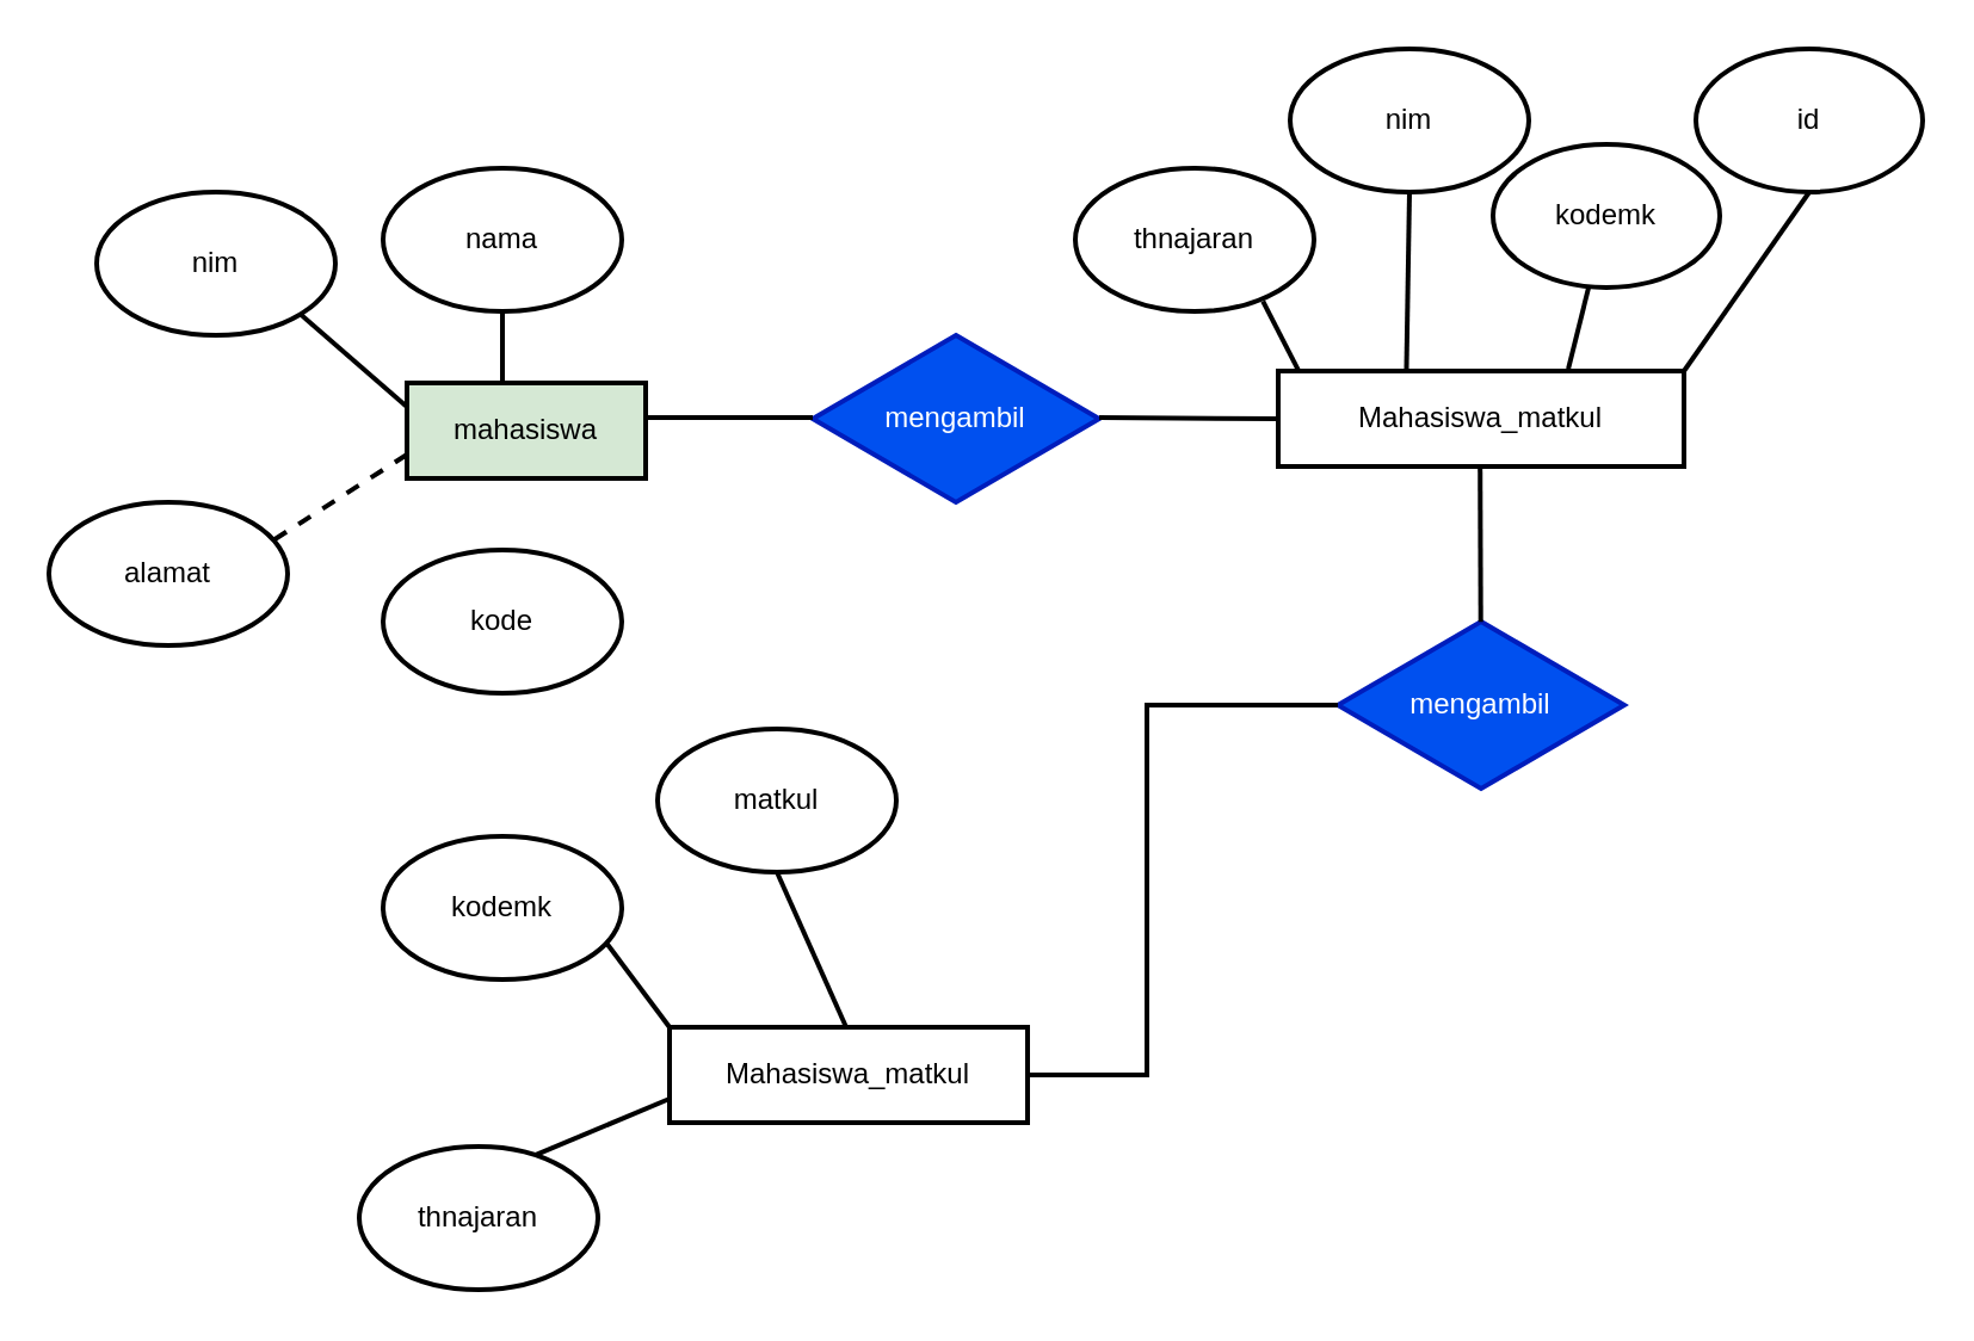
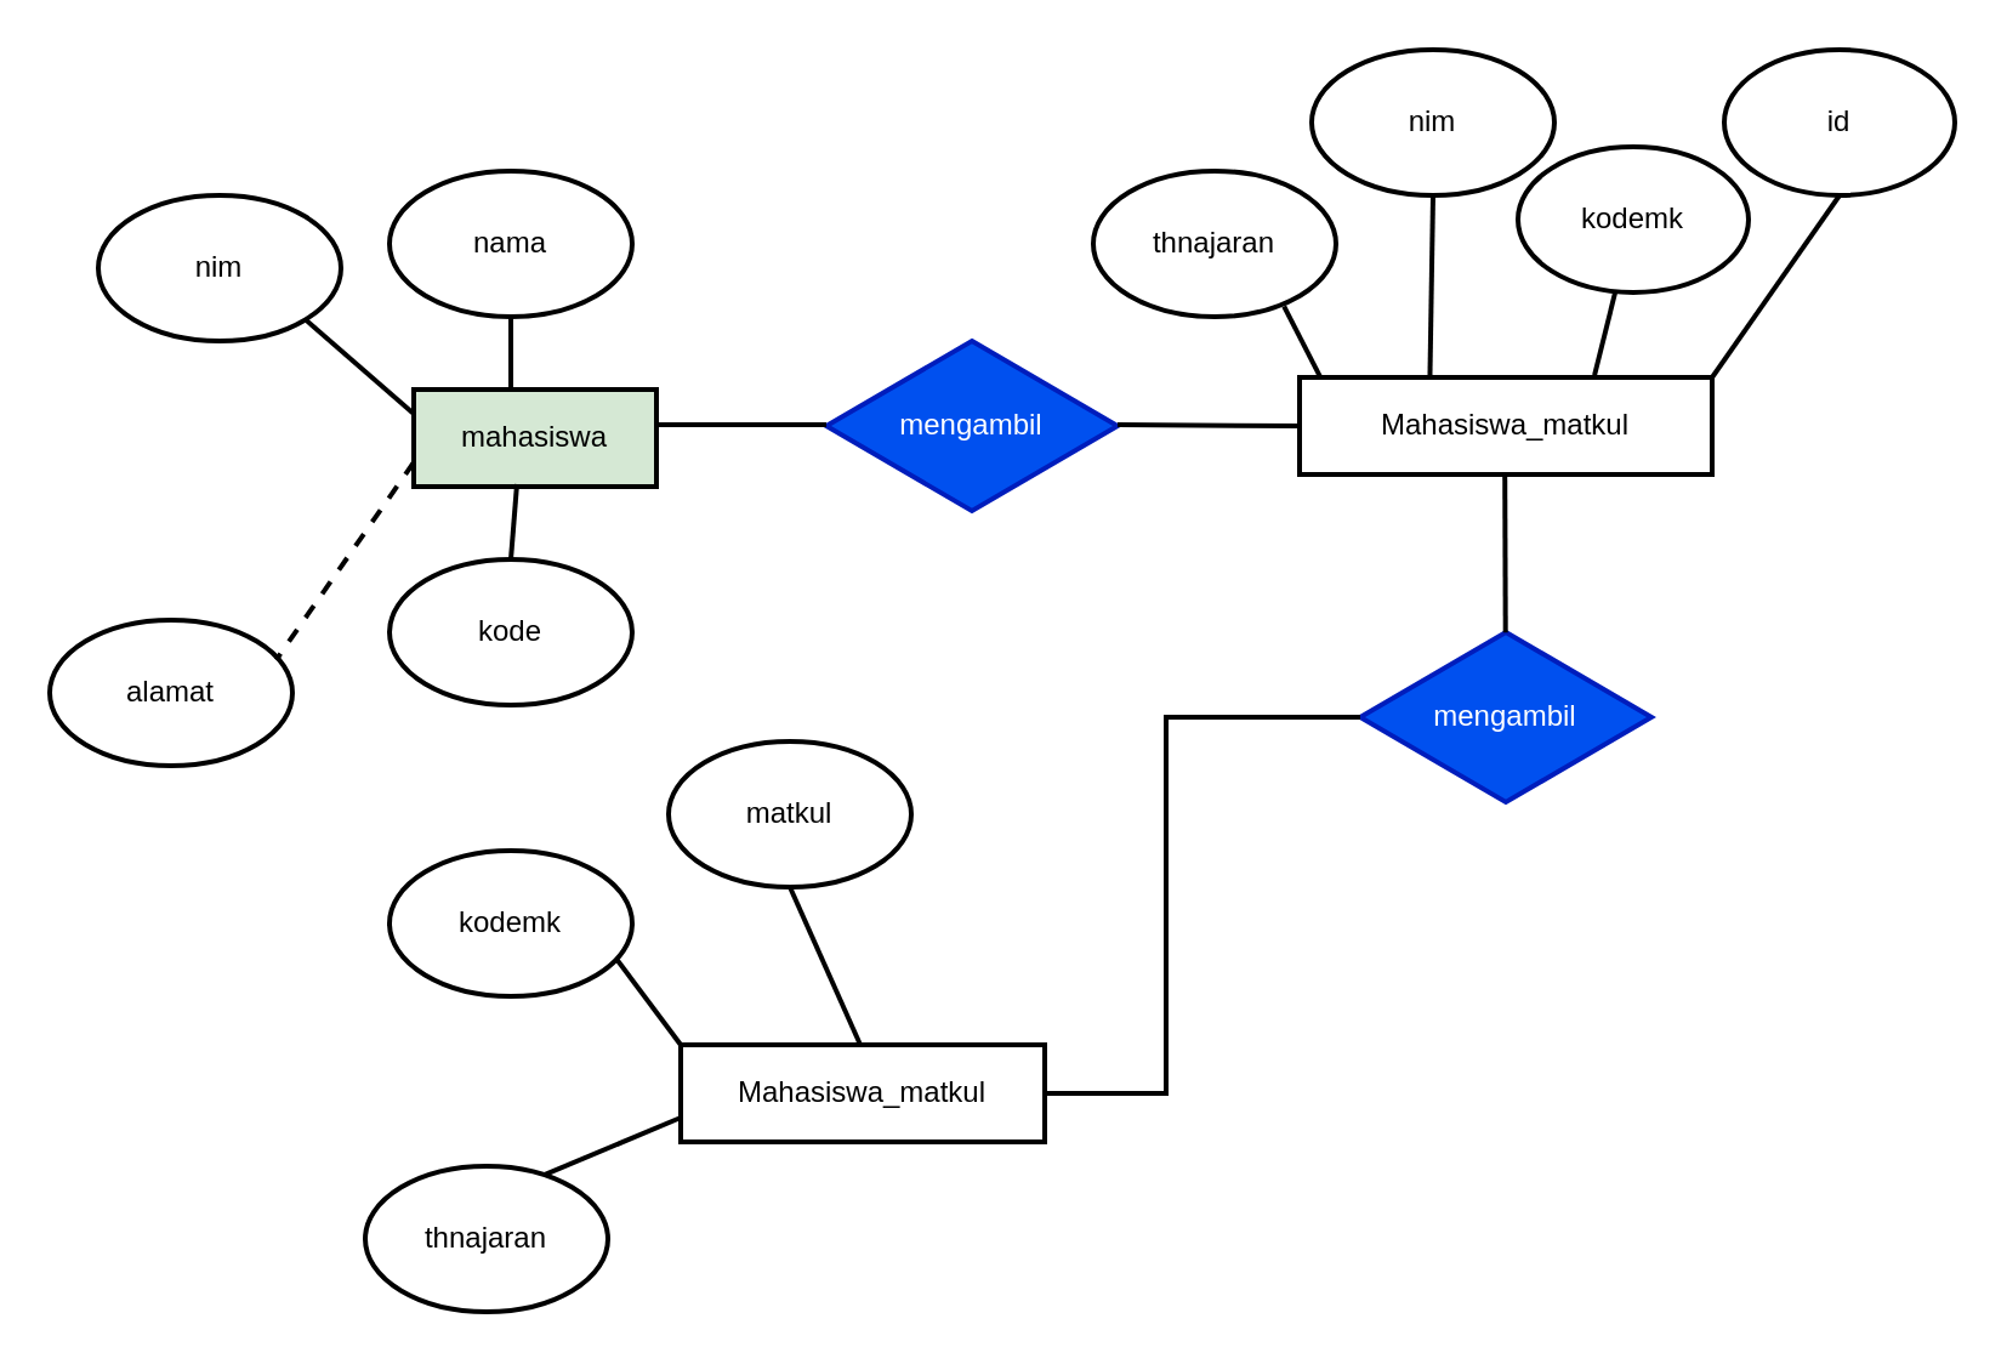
  <mxCell id="0" />
  <mxCell id="1" parent="0" />
  <mxCell id="2" value="nim" style="strokeWidth=2;html=1;shape=mxgraph.flowchart.start_1;whiteSpace=wrap;" vertex="1" parent="1"><mxGeometry x="40" y="80" width="100" height="60" as="geometry" /></mxCell>
  <mxCell id="3" value="nama" style="strokeWidth=2;html=1;shape=mxgraph.flowchart.start_1;whiteSpace=wrap;" vertex="1" parent="1"><mxGeometry x="160" y="70" width="100" height="60" as="geometry" /></mxCell>
  <mxCell id="4" value="kode" style="strokeWidth=2;html=1;shape=mxgraph.flowchart.start_1;whiteSpace=wrap;" vertex="1" parent="1"><mxGeometry x="160" y="230" width="100" height="60" as="geometry" /></mxCell>
- <mxCell id="5" value="alamat" style="strokeWidth=2;html=1;shape=mxgraph.flowchart.start_1;whiteSpace=wrap;" vertex="1" parent="1"><mxGeometry x="20" y="210" width="100" height="60" as="geometry" /></mxCell>
+ <mxCell id="5" value="alamat" style="strokeWidth=2;html=1;shape=mxgraph.flowchart.start_1;whiteSpace=wrap;" vertex="1" parent="1"><mxGeometry x="20" y="255" width="100" height="60" as="geometry" /></mxCell>
  <mxCell id="6" value="mahasiswa" style="whiteSpace=wrap;html=1;align=center;strokeWidth=2;fillColor=#d5e8d4;" vertex="1" parent="1"><mxGeometry x="170" y="160" width="100" height="40" as="geometry" /></mxCell>
  <mxCell id="7" value="" style="endArrow=none;html=1;rounded=0;strokeWidth=2;" edge="1" parent="1"><mxGeometry width="50" height="50" relative="1" as="geometry"><mxPoint x="210" y="160" as="sourcePoint" /><mxPoint x="210" y="130" as="targetPoint" /></mxGeometry></mxCell>
  <mxCell id="8" value="" style="endArrow=none;html=1;rounded=0;exitX=0;exitY=0.25;exitDx=0;exitDy=0;entryX=0.855;entryY=0.855;entryDx=0;entryDy=0;entryPerimeter=0;strokeWidth=2;" edge="1" parent="1" source="6" target="2"><mxGeometry width="50" height="50" relative="1" as="geometry"><mxPoint x="110" y="160" as="sourcePoint" /><mxPoint x="110" y="130" as="targetPoint" /></mxGeometry></mxCell>
+ <mxCell id="9" value="" style="endArrow=none;html=1;rounded=0;entryX=0.425;entryY=0.975;entryDx=0;entryDy=0;entryPerimeter=0;exitX=0.5;exitY=0;exitDx=0;exitDy=0;exitPerimeter=0;strokeWidth=2;" edge="1" parent="1" source="4" target="6"><mxGeometry width="50" height="50" relative="1" as="geometry"><mxPoint x="229.5" y="240" as="sourcePoint" /><mxPoint x="229.5" y="210" as="targetPoint" /></mxGeometry></mxCell>
  <mxCell id="10" value="mengambil" style="rhombus;whiteSpace=wrap;html=1;strokeWidth=2;fillColor=#0050ef;fontColor=#ffffff;strokeColor=#001DBC;" vertex="1" parent="1"><mxGeometry x="340" y="140" width="120" height="70" as="geometry" /></mxCell>
  <mxCell id="11" value="" style="endArrow=none;html=1;rounded=0;strokeWidth=2;" edge="1" parent="1"><mxGeometry width="50" height="50" relative="1" as="geometry"><mxPoint x="270" y="174.5" as="sourcePoint" /><mxPoint x="340" y="174.5" as="targetPoint" /></mxGeometry></mxCell>
  <mxCell id="12" value="Mahasiswa_matkul" style="whiteSpace=wrap;html=1;align=center;strokeWidth=2;" vertex="1" parent="1"><mxGeometry x="535" y="155" width="170" height="40" as="geometry" /></mxCell>
  <mxCell id="13" value="nim" style="strokeWidth=2;html=1;shape=mxgraph.flowchart.start_1;whiteSpace=wrap;" vertex="1" parent="1"><mxGeometry x="540" y="20" width="100" height="60" as="geometry" /></mxCell>
  <mxCell id="14" value="thnajaran" style="strokeWidth=2;html=1;shape=mxgraph.flowchart.start_1;whiteSpace=wrap;" vertex="1" parent="1"><mxGeometry x="450" y="70" width="100" height="60" as="geometry" /></mxCell>
  <mxCell id="15" value="kodemk" style="strokeWidth=2;html=1;shape=mxgraph.flowchart.start_1;whiteSpace=wrap;" vertex="1" parent="1"><mxGeometry x="625" y="60" width="95" height="60" as="geometry" /></mxCell>
  <mxCell id="16" value="" style="endArrow=none;html=1;rounded=0;entryX=0;entryY=0.5;entryDx=0;entryDy=0;strokeWidth=2;" edge="1" parent="1" target="12"><mxGeometry width="50" height="50" relative="1" as="geometry"><mxPoint x="460" y="174.55" as="sourcePoint" /><mxPoint x="530" y="174.55" as="targetPoint" /></mxGeometry></mxCell>
  <mxCell id="17" value="" style="endArrow=none;html=1;rounded=0;entryX=0.933;entryY=0.273;entryDx=0;entryDy=0;entryPerimeter=0;exitX=0;exitY=0.75;exitDx=0;exitDy=0;strokeWidth=2;dashed=1;" edge="1" parent="1" source="6" target="5"><mxGeometry width="50" height="50" relative="1" as="geometry"><mxPoint x="140" y="210" as="sourcePoint" /><mxPoint x="170" y="180" as="targetPoint" /></mxGeometry></mxCell>
  <mxCell id="18" value="" style="endArrow=none;html=1;rounded=0;entryX=0.786;entryY=0.929;entryDx=0;entryDy=0;entryPerimeter=0;exitX=0.052;exitY=0.011;exitDx=0;exitDy=0;exitPerimeter=0;strokeWidth=2;" edge="1" parent="1" source="12" target="14"><mxGeometry width="50" height="50" relative="1" as="geometry"><mxPoint x="540" y="150" as="sourcePoint" /><mxPoint x="570" y="130" as="targetPoint" /><Array as="points" /></mxGeometry></mxCell>
  <mxCell id="19" value="" style="endArrow=none;html=1;rounded=0;entryX=0.5;entryY=1;entryDx=0;entryDy=0;entryPerimeter=0;strokeWidth=2;exitX=0.316;exitY=0.005;exitDx=0;exitDy=0;exitPerimeter=0;" edge="1" parent="1" source="12" target="13"><mxGeometry width="50" height="50" relative="1" as="geometry"><mxPoint x="590" y="150" as="sourcePoint" /><mxPoint x="670" y="90" as="targetPoint" /><Array as="points" /></mxGeometry></mxCell>
  <mxCell id="20" value="mengambil" style="rhombus;whiteSpace=wrap;html=1;strokeWidth=2;fillColor=#0050ef;fontColor=#ffffff;strokeColor=#001DBC;" vertex="1" parent="1"><mxGeometry x="560" y="260" width="120" height="70" as="geometry" /></mxCell>
  <mxCell id="21" value="" style="endArrow=none;html=1;rounded=0;strokeWidth=2;" edge="1" parent="1" source="20"><mxGeometry width="50" height="50" relative="1" as="geometry"><mxPoint x="619.6" y="225" as="sourcePoint" /><mxPoint x="619.6" y="195" as="targetPoint" /></mxGeometry></mxCell>
  <mxCell id="22" value="" style="endArrow=none;html=1;rounded=0;exitX=0.715;exitY=-0.022;exitDx=0;exitDy=0;exitPerimeter=0;strokeWidth=2;" edge="1" parent="1" source="12" target="15"><mxGeometry width="50" height="50" relative="1" as="geometry"><mxPoint x="660" y="150" as="sourcePoint" /><mxPoint x="640" y="110" as="targetPoint" /><Array as="points" /></mxGeometry></mxCell>
  <mxCell id="23" value="Mahasiswa_matkul" style="whiteSpace=wrap;html=1;align=center;strokeWidth=2;" vertex="1" parent="1"><mxGeometry x="280" y="430" width="150" height="40" as="geometry" /></mxCell>
  <mxCell id="24" value="" style="endArrow=none;html=1;rounded=0;exitX=1;exitY=0.5;exitDx=0;exitDy=0;entryX=0;entryY=0.5;entryDx=0;entryDy=0;strokeWidth=2;" edge="1" parent="1" source="23" target="20"><mxGeometry width="50" height="50" relative="1" as="geometry"><mxPoint x="500" y="460" as="sourcePoint" /><mxPoint x="550" y="290" as="targetPoint" /><Array as="points"><mxPoint x="480" y="450" /><mxPoint x="480" y="295" /><mxPoint x="530" y="295" /></Array></mxGeometry></mxCell>
  <mxCell id="25" value="thnajaran" style="strokeWidth=2;html=1;shape=mxgraph.flowchart.start_1;whiteSpace=wrap;" vertex="1" parent="1"><mxGeometry x="150" y="480" width="100" height="60" as="geometry" /></mxCell>
  <mxCell id="26" value="kodemk" style="strokeWidth=2;html=1;shape=mxgraph.flowchart.start_1;whiteSpace=wrap;" vertex="1" parent="1"><mxGeometry x="160" y="350" width="100" height="60" as="geometry" /></mxCell>
  <mxCell id="27" value="matkul" style="strokeWidth=2;html=1;shape=mxgraph.flowchart.start_1;whiteSpace=wrap;" vertex="1" parent="1"><mxGeometry x="275" y="305" width="100" height="60" as="geometry" /></mxCell>
  <mxCell id="28" value="" style="endArrow=none;html=1;rounded=0;entryX=0.5;entryY=1;entryDx=0;entryDy=0;entryPerimeter=0;strokeWidth=2;" edge="1" parent="1" target="27"><mxGeometry width="50" height="50" relative="1" as="geometry"><mxPoint x="354" y="430" as="sourcePoint" /><mxPoint x="354.33" y="370" as="targetPoint" /><Array as="points" /></mxGeometry></mxCell>
  <mxCell id="29" value="" style="endArrow=none;html=1;rounded=0;strokeWidth=2;exitX=0;exitY=0;exitDx=0;exitDy=0;entryX=0.936;entryY=0.746;entryDx=0;entryDy=0;entryPerimeter=0;" edge="1" parent="1" source="23" target="26"><mxGeometry width="50" height="50" relative="1" as="geometry"><mxPoint x="270" y="430" as="sourcePoint" /><mxPoint x="230" y="380" as="targetPoint" /><Array as="points" /></mxGeometry></mxCell>
  <mxCell id="30" value="" style="endArrow=none;html=1;rounded=0;entryX=0;entryY=0.75;entryDx=0;entryDy=0;exitX=0.741;exitY=0.058;exitDx=0;exitDy=0;exitPerimeter=0;strokeWidth=2;" edge="1" parent="1" source="25" target="23"><mxGeometry width="50" height="50" relative="1" as="geometry"><mxPoint x="209.69" y="477.5" as="sourcePoint" /><mxPoint x="209.69" y="422.5" as="targetPoint" /><Array as="points" /></mxGeometry></mxCell>
  <mxCell id="31" value="id" style="strokeWidth=2;html=1;shape=mxgraph.flowchart.start_1;whiteSpace=wrap;" vertex="1" parent="1"><mxGeometry x="710" y="20" width="95" height="60" as="geometry" /></mxCell>
  <mxCell id="32" value="" style="endArrow=none;html=1;rounded=0;exitX=1;exitY=0;exitDx=0;exitDy=0;strokeWidth=2;entryX=0.5;entryY=1;entryDx=0;entryDy=0;entryPerimeter=0;" edge="1" parent="1" source="12" target="31"><mxGeometry width="50" height="50" relative="1" as="geometry"><mxPoint x="735" y="169" as="sourcePoint" /><mxPoint x="740" y="110" as="targetPoint" /><Array as="points" /></mxGeometry></mxCell>
